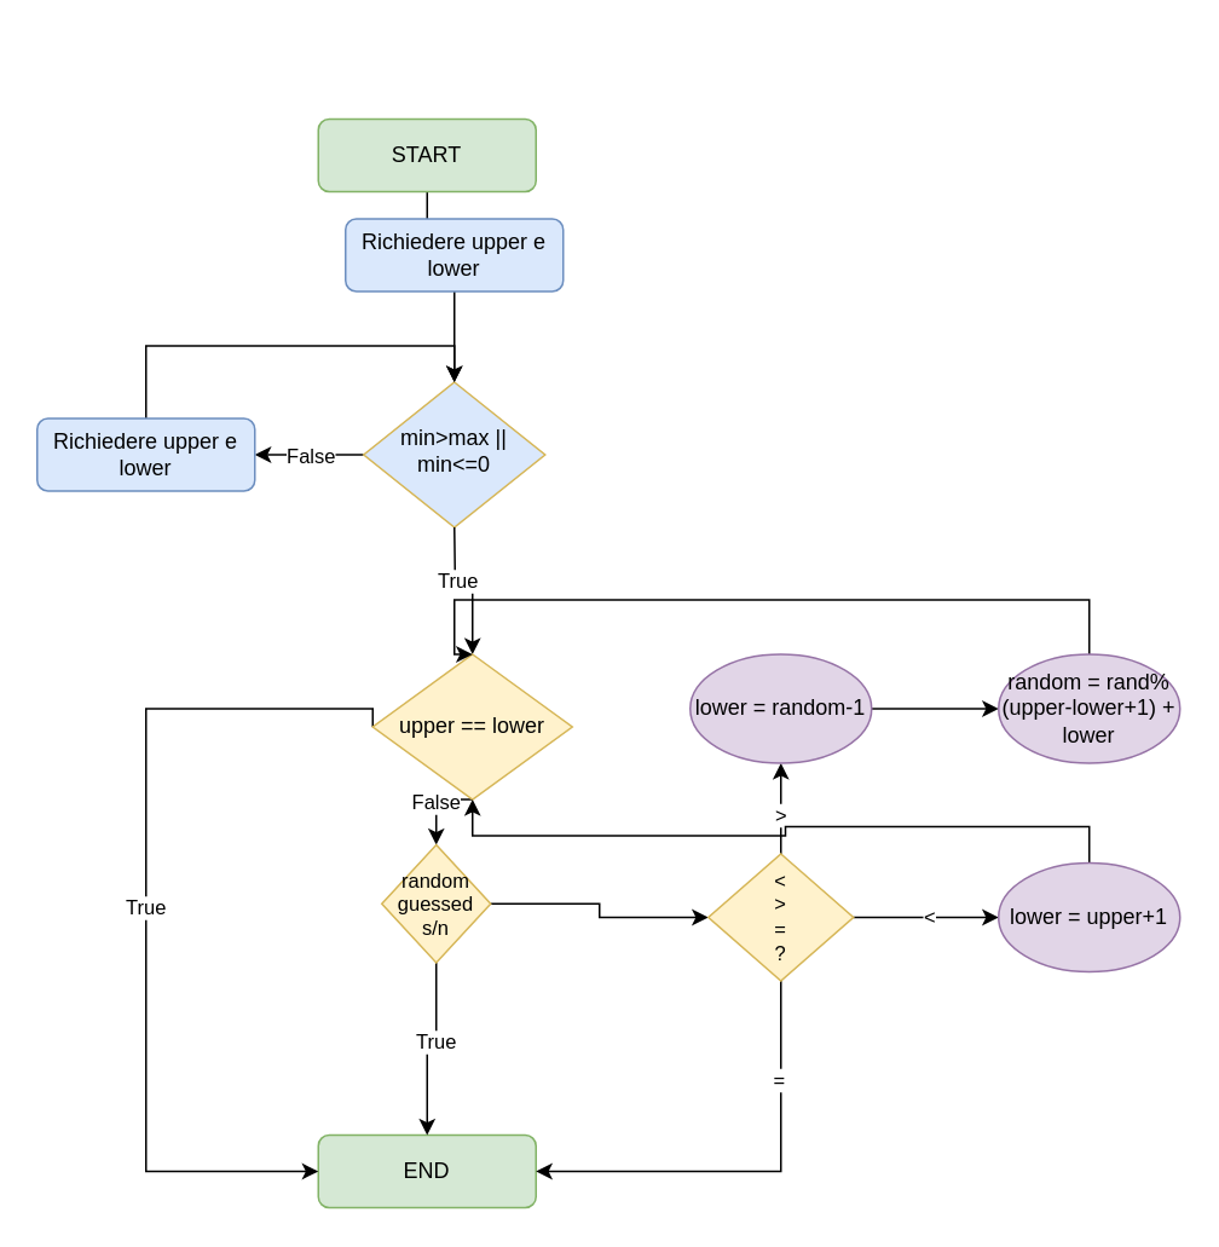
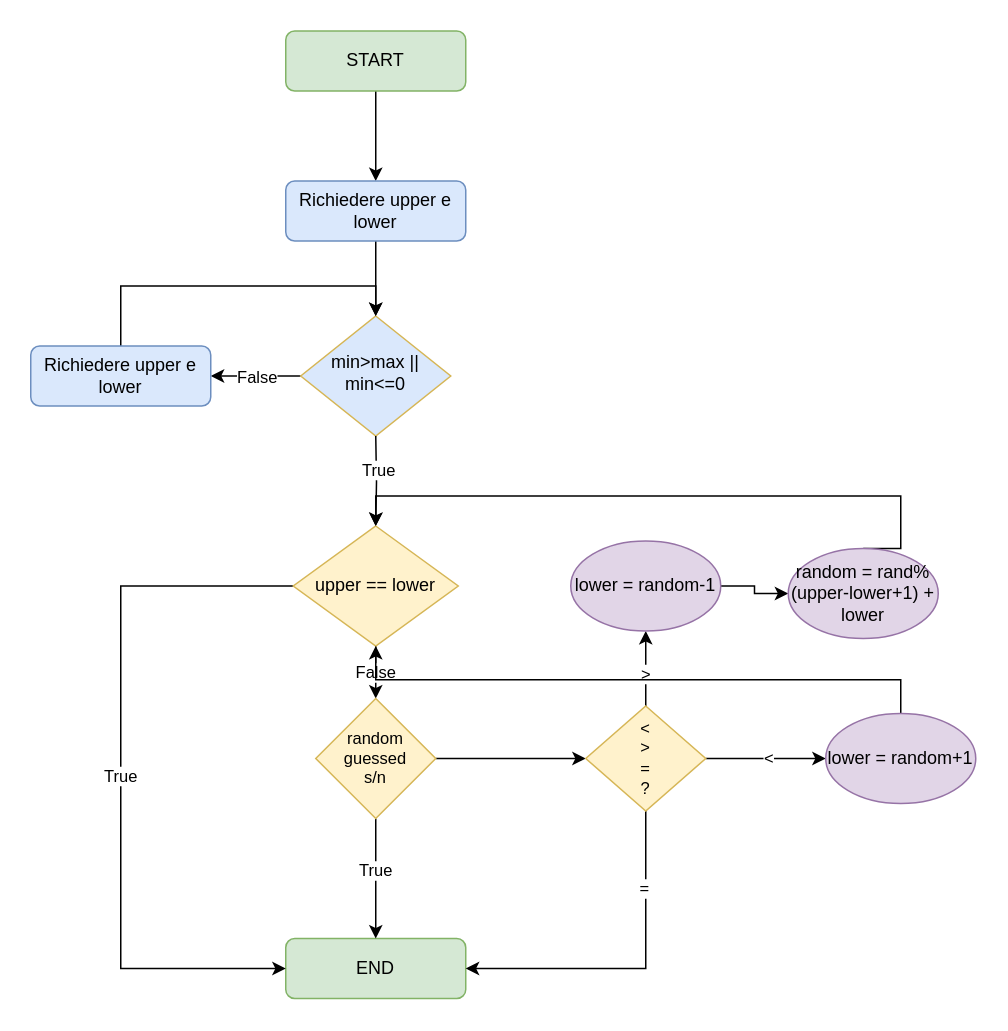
  <mxCell id="0" />
  <mxCell id="1" parent="0" />
  <mxCell id="2" style="edgeStyle=orthogonalEdgeStyle;rounded=0;orthogonalLoop=1;jettySize=auto;html=1;entryX=0.5;entryY=0;entryDx=0;entryDy=0;" parent="1" source="3" target="29" edge="1"><mxGeometry relative="1" as="geometry" /></mxCell>
- <mxCell id="3" value="START" style="rounded=1;whiteSpace=wrap;html=1;fontSize=12;glass=0;strokeWidth=1;shadow=0;fillColor=#d5e8d4;strokeColor=#82b366;" parent="1" vertex="1"><mxGeometry x="175" y="65" width="120" height="40" as="geometry" /></mxCell>
+ <mxCell id="3" value="START" style="rounded=1;whiteSpace=wrap;html=1;fontSize=12;glass=0;strokeWidth=1;shadow=0;fillColor=#d5e8d4;strokeColor=#82b366;" parent="1" vertex="1"><mxGeometry x="190" y="20" width="120" height="40" as="geometry" /></mxCell>
  <mxCell id="4" style="edgeStyle=orthogonalEdgeStyle;rounded=0;orthogonalLoop=1;jettySize=auto;html=1;exitX=0;exitY=0.5;exitDx=0;exitDy=0;entryX=1;entryY=0.5;entryDx=0;entryDy=0;" parent="1" source="6" edge="1"><mxGeometry relative="1" as="geometry"><mxPoint x="140" y="250" as="targetPoint" /></mxGeometry></mxCell>
  <mxCell id="5" value="False" style="edgeLabel;html=1;align=center;verticalAlign=middle;resizable=0;points=[];" parent="4" vertex="1" connectable="0"><mxGeometry x="-0.024" relative="1" as="geometry"><mxPoint as="offset" /></mxGeometry></mxCell>
  <mxCell id="6" value="min&amp;gt;max || min&amp;lt;=0" style="rhombus;whiteSpace=wrap;html=1;shadow=0;fontFamily=Helvetica;fontSize=12;align=center;strokeWidth=1;spacing=6;spacingTop=-4;fillColor=#dae8fc;strokeColor=#d6b656;" parent="1" vertex="1"><mxGeometry x="200" y="210" width="100" height="80" as="geometry" /></mxCell>
- <mxCell id="7" value="END" style="rounded=1;whiteSpace=wrap;html=1;fontSize=12;glass=0;strokeWidth=1;shadow=0;fillColor=#d5e8d4;strokeColor=#82b366;" parent="1" vertex="1"><mxGeometry x="175" y="625" width="120" height="40" as="geometry" /></mxCell>
+ <mxCell id="7" value="END" style="rounded=1;whiteSpace=wrap;html=1;fontSize=12;glass=0;strokeWidth=1;shadow=0;fillColor=#d5e8d4;strokeColor=#82b366;" parent="1" vertex="1"><mxGeometry x="190" y="625" width="120" height="40" as="geometry" /></mxCell>
  <mxCell id="8" style="edgeStyle=orthogonalEdgeStyle;rounded=0;orthogonalLoop=1;jettySize=auto;html=1;exitX=0.5;exitY=1;exitDx=0;exitDy=0;entryX=0.5;entryY=0;entryDx=0;entryDy=0;" parent="1" target="14" edge="1"><mxGeometry relative="1" as="geometry"><mxPoint x="250" y="290" as="sourcePoint" /></mxGeometry></mxCell>
  <mxCell id="9" value="True" style="edgeLabel;html=1;align=center;verticalAlign=middle;resizable=0;points=[];" parent="8" vertex="1" connectable="0"><mxGeometry x="-0.246" y="1" relative="1" as="geometry"><mxPoint as="offset" /></mxGeometry></mxCell>
  <mxCell id="10" style="edgeStyle=orthogonalEdgeStyle;rounded=0;orthogonalLoop=1;jettySize=auto;html=1;exitX=0;exitY=0.5;exitDx=0;exitDy=0;entryX=0;entryY=0.5;entryDx=0;entryDy=0;" parent="1" source="14" target="7" edge="1"><mxGeometry relative="1" as="geometry"><Array as="points"><mxPoint x="80" y="390" /><mxPoint x="80" y="645" /></Array></mxGeometry></mxCell>
  <mxCell id="11" value="True" style="edgeLabel;html=1;align=center;verticalAlign=middle;resizable=0;points=[];" parent="10" vertex="1" connectable="0"><mxGeometry x="0.006" y="-1" relative="1" as="geometry"><mxPoint as="offset" /></mxGeometry></mxCell>
  <mxCell id="12" style="edgeStyle=orthogonalEdgeStyle;rounded=0;orthogonalLoop=1;jettySize=auto;html=1;exitX=0.5;exitY=1;exitDx=0;exitDy=0;entryX=0.5;entryY=0;entryDx=0;entryDy=0;" parent="1" source="14" target="18" edge="1"><mxGeometry relative="1" as="geometry" /></mxCell>
  <mxCell id="13" value="False" style="edgeLabel;html=1;align=center;verticalAlign=middle;resizable=0;points=[];" parent="12" vertex="1" connectable="0"><mxGeometry x="-0.057" y="-1" relative="1" as="geometry"><mxPoint as="offset" /></mxGeometry></mxCell>
- <mxCell id="14" value="upper == lower" style="rhombus;whiteSpace=wrap;html=1;fontSize=12;fillColor=#fff2cc;strokeColor=#d6b656;" parent="1" vertex="1"><mxGeometry x="205" y="360" width="110" height="80" as="geometry" /></mxCell>
+ <mxCell id="14" value="upper == lower" style="rhombus;whiteSpace=wrap;html=1;fontSize=12;fillColor=#fff2cc;strokeColor=#d6b656;" parent="1" vertex="1"><mxGeometry x="195" y="350" width="110" height="80" as="geometry" /></mxCell>
  <mxCell id="15" style="edgeStyle=orthogonalEdgeStyle;rounded=0;orthogonalLoop=1;jettySize=auto;html=1;exitX=0.5;exitY=1;exitDx=0;exitDy=0;entryX=0.5;entryY=0;entryDx=0;entryDy=0;" parent="1" source="18" target="7" edge="1"><mxGeometry relative="1" as="geometry" /></mxCell>
  <mxCell id="16" value="True" style="edgeLabel;html=1;align=center;verticalAlign=middle;resizable=0;points=[];" parent="15" vertex="1" connectable="0"><mxGeometry x="-0.15" y="-1" relative="1" as="geometry"><mxPoint as="offset" /></mxGeometry></mxCell>
  <mxCell id="17" style="edgeStyle=orthogonalEdgeStyle;rounded=0;orthogonalLoop=1;jettySize=auto;html=1;exitX=1;exitY=0.5;exitDx=0;exitDy=0;entryX=0;entryY=0.5;entryDx=0;entryDy=0;" parent="1" source="18" target="25" edge="1"><mxGeometry relative="1" as="geometry" /></mxCell>
- <mxCell id="18" value="&lt;div style=&quot;font-size: 11px&quot;&gt;&lt;font style=&quot;font-size: 11px&quot;&gt;random guessed&lt;/font&gt;&lt;/div&gt;&lt;div style=&quot;font-size: 11px&quot;&gt;&lt;font style=&quot;font-size: 11px&quot;&gt;&lt;font style=&quot;font-size: 11px&quot;&gt;s/n&lt;/font&gt;&lt;br&gt;&lt;/font&gt;&lt;/div&gt;" style="rhombus;whiteSpace=wrap;html=1;fontSize=12;fillColor=#fff2cc;strokeColor=#d6b656;" parent="1" vertex="1"><mxGeometry x="210" y="465" width="60" height="65" as="geometry" /></mxCell>
+ <mxCell id="18" value="&lt;div style=&quot;font-size: 11px&quot;&gt;&lt;font style=&quot;font-size: 11px&quot;&gt;random guessed&lt;/font&gt;&lt;/div&gt;&lt;div style=&quot;font-size: 11px&quot;&gt;&lt;font style=&quot;font-size: 11px&quot;&gt;&lt;font style=&quot;font-size: 11px&quot;&gt;s/n&lt;/font&gt;&lt;br&gt;&lt;/font&gt;&lt;/div&gt;" style="rhombus;whiteSpace=wrap;html=1;fontSize=12;fillColor=#fff2cc;strokeColor=#d6b656;" parent="1" vertex="1"><mxGeometry x="210" y="465" width="80" height="80" as="geometry" /></mxCell>
  <mxCell id="19" style="edgeStyle=orthogonalEdgeStyle;rounded=0;orthogonalLoop=1;jettySize=auto;html=1;exitX=1;exitY=0.5;exitDx=0;exitDy=0;entryX=0;entryY=0.5;entryDx=0;entryDy=0;" parent="1" source="25" target="31" edge="1"><mxGeometry relative="1" as="geometry" /></mxCell>
  <mxCell id="20" value="&amp;lt;" style="edgeLabel;html=1;align=center;verticalAlign=middle;resizable=0;points=[];" parent="19" vertex="1" connectable="0"><mxGeometry x="0.024" y="1" relative="1" as="geometry"><mxPoint as="offset" /></mxGeometry></mxCell>
  <mxCell id="21" style="edgeStyle=orthogonalEdgeStyle;rounded=0;orthogonalLoop=1;jettySize=auto;html=1;exitX=0.5;exitY=1;exitDx=0;exitDy=0;entryX=1;entryY=0.5;entryDx=0;entryDy=0;" parent="1" source="25" target="7" edge="1"><mxGeometry relative="1" as="geometry" /></mxCell>
  <mxCell id="22" value="=" style="edgeLabel;html=1;align=center;verticalAlign=middle;resizable=0;points=[];" parent="21" vertex="1" connectable="0"><mxGeometry x="-0.547" y="-2" relative="1" as="geometry"><mxPoint as="offset" /></mxGeometry></mxCell>
  <mxCell id="23" style="edgeStyle=orthogonalEdgeStyle;rounded=0;orthogonalLoop=1;jettySize=auto;html=1;exitX=0.5;exitY=0;exitDx=0;exitDy=0;entryX=0.5;entryY=1;entryDx=0;entryDy=0;" parent="1" source="25" target="33" edge="1"><mxGeometry relative="1" as="geometry" /></mxCell>
  <mxCell id="24" value="&amp;gt;" style="edgeLabel;html=1;align=center;verticalAlign=middle;resizable=0;points=[];" parent="23" vertex="1" connectable="0"><mxGeometry x="-0.126" y="1" relative="1" as="geometry"><mxPoint as="offset" /></mxGeometry></mxCell>
  <mxCell id="25" value="&amp;lt;&lt;br&gt;&amp;gt;&lt;br&gt;=&lt;br&gt;?" style="rhombus;whiteSpace=wrap;html=1;fontSize=11;fillColor=#fff2cc;strokeColor=#d6b656;" parent="1" vertex="1"><mxGeometry x="390" y="470" width="80" height="70" as="geometry" /></mxCell>
  <mxCell id="26" style="edgeStyle=orthogonalEdgeStyle;rounded=0;orthogonalLoop=1;jettySize=auto;html=1;exitX=0.5;exitY=0;exitDx=0;exitDy=0;entryX=0.5;entryY=0;entryDx=0;entryDy=0;" parent="1" source="27" target="6" edge="1"><mxGeometry relative="1" as="geometry" /></mxCell>
  <mxCell id="27" value="Richiedere upper e lower" style="rounded=1;whiteSpace=wrap;html=1;fontSize=12;glass=0;strokeWidth=1;shadow=0;fillColor=#dae8fc;strokeColor=#6c8ebf;" parent="1" vertex="1"><mxGeometry x="20" y="230" width="120" height="40" as="geometry" /></mxCell>
  <mxCell id="28" style="edgeStyle=orthogonalEdgeStyle;rounded=0;orthogonalLoop=1;jettySize=auto;html=1;exitX=0.5;exitY=1;exitDx=0;exitDy=0;entryX=0.5;entryY=0;entryDx=0;entryDy=0;" parent="1" source="29" target="6" edge="1"><mxGeometry relative="1" as="geometry" /></mxCell>
  <mxCell id="29" value="Richiedere upper e lower" style="rounded=1;whiteSpace=wrap;html=1;fontSize=12;glass=0;strokeWidth=1;shadow=0;fillColor=#dae8fc;strokeColor=#6c8ebf;" parent="1" vertex="1"><mxGeometry x="190" y="120" width="120" height="40" as="geometry" /></mxCell>
  <mxCell id="30" style="edgeStyle=orthogonalEdgeStyle;rounded=0;orthogonalLoop=1;jettySize=auto;html=1;exitX=0.5;exitY=0;exitDx=0;exitDy=0;" parent="1" source="31" target="14" edge="1"><mxGeometry relative="1" as="geometry" /></mxCell>
- <mxCell id="31" value="lower = upper+1" style="ellipse;whiteSpace=wrap;html=1;fillColor=#e1d5e7;strokeColor=#9673a6;" parent="1" vertex="1"><mxGeometry x="550" y="475" width="100" height="60" as="geometry" /></mxCell>
+ <mxCell id="31" value="lower = random+1" style="ellipse;whiteSpace=wrap;html=1;fillColor=#e1d5e7;strokeColor=#9673a6;" parent="1" vertex="1"><mxGeometry x="550" y="475" width="100" height="60" as="geometry" /></mxCell>
  <mxCell id="32" style="edgeStyle=orthogonalEdgeStyle;rounded=0;orthogonalLoop=1;jettySize=auto;html=1;exitX=1;exitY=0.5;exitDx=0;exitDy=0;entryX=0;entryY=0.5;entryDx=0;entryDy=0;" parent="1" source="33" target="35" edge="1"><mxGeometry relative="1" as="geometry" /></mxCell>
  <mxCell id="33" value="lower = random-1" style="ellipse;whiteSpace=wrap;html=1;fillColor=#e1d5e7;strokeColor=#9673a6;" parent="1" vertex="1"><mxGeometry x="380" y="360" width="100" height="60" as="geometry" /></mxCell>
  <mxCell id="34" style="edgeStyle=orthogonalEdgeStyle;rounded=0;orthogonalLoop=1;jettySize=auto;html=1;exitX=0.5;exitY=0;exitDx=0;exitDy=0;entryX=0.5;entryY=0;entryDx=0;entryDy=0;" parent="1" source="35" target="14" edge="1"><mxGeometry relative="1" as="geometry"><Array as="points"><mxPoint x="600" y="330" /><mxPoint x="250" y="330" /></Array></mxGeometry></mxCell>
- <mxCell id="35" value="random = rand%(upper-lower+1) + lower" style="ellipse;whiteSpace=wrap;html=1;fillColor=#e1d5e7;strokeColor=#9673a6;" parent="1" vertex="1"><mxGeometry x="550" y="360" width="100" height="60" as="geometry" /></mxCell>
+ <mxCell id="35" value="random = rand%(upper-lower+1) + lower" style="ellipse;whiteSpace=wrap;html=1;fillColor=#e1d5e7;strokeColor=#9673a6;" parent="1" vertex="1"><mxGeometry x="525" y="365" width="100" height="60" as="geometry" /></mxCell>
